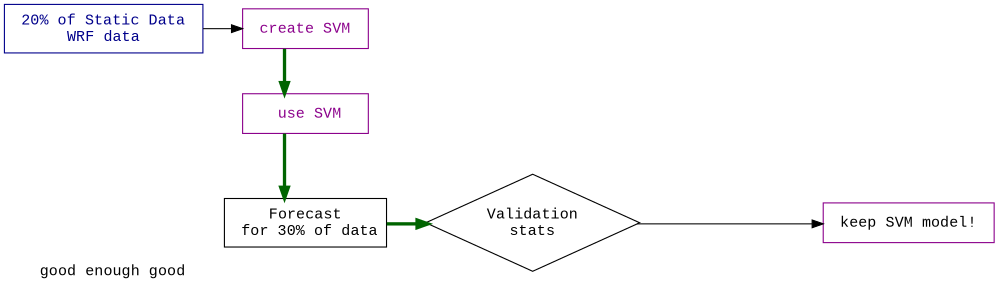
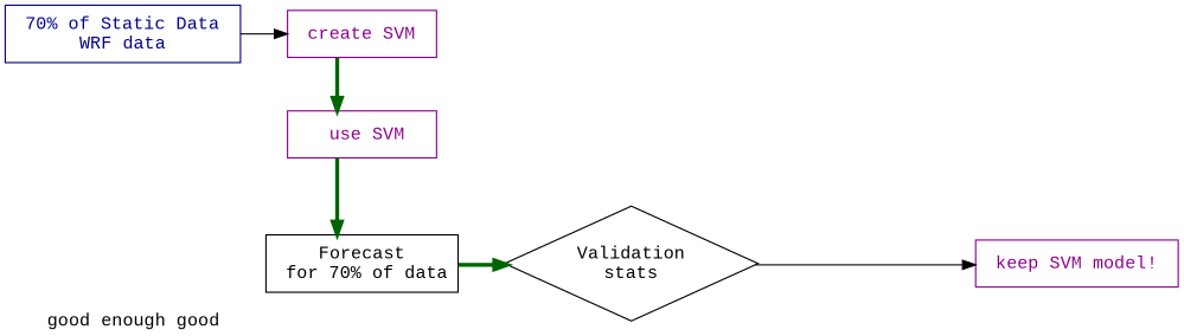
  digraph {
    fontname="Liberation Mono"
    splines=ortho
    node [color=darkmagenta fontcolor=darkmagenta fontname="Liberation Mono" fontsize=14 margin=0.1 shape=box]
    edge [fontname="Liberation Mono"]
-   n1 [color=blue4 fontcolor=blue4 label=" 20% of Static Data \n WRF data "]
+   n1 [color=blue4 fontcolor=blue4 label=" 70% of Static Data \n WRF data "]
    n2 [label=" create SVM "]
-   n3 [label=" Forecast \n for 30% of data" color="" fontcolor=""]
+   n3 [label=" Forecast \n for 70% of data" color="" fontcolor=""]
    n4 [label="Validation\nstats" shape=diamond color="" fontcolor=""]
-   n5 [fontcolor=black label=" keep SVM model! "]
+   n5 [label=" keep SVM model! "]
    n6 [label="   use SVM  "]
    subgraph sub_1 {
      rank=same
      n1
      n2
    }
    subgraph sub_2 {
      rank=same
      n3
      n4
      n5
    }
    n1 -> n2
    n2 -> n6 [color=darkgreen penwidth=3]
    n2 -> n6 [style=invis weight=10]
    n3 -> n4 [color=darkgreen penwidth=3]
    n4 -> n5 [label="  good enough good"]
    n6 -> n3 [color=darkgreen penwidth=3]
    n6 -> n3 [style=invis weight=10]
  }
